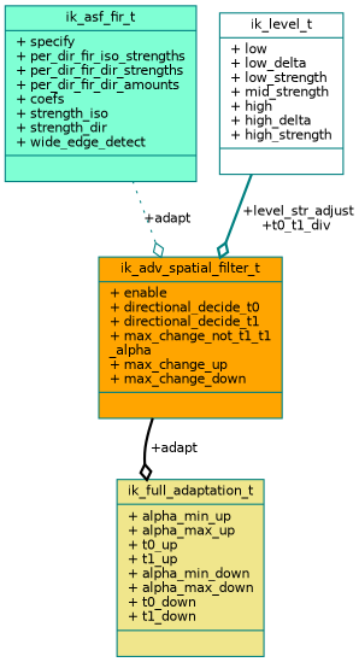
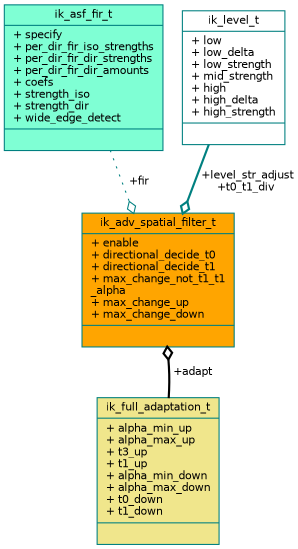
  digraph {
    node [color=teal fontname=Helvetica fontsize=10 shape=record style=filled]
    edge [arrowhead=odiamond color=teal fontname=Helvetica fontsize=10 labelfontname=Helvetica labelfontsize=10 style=bold]
    n1 [fillcolor=orange fontcolor=black height=0.2 label="{ik_adv_spatial_filter_t\n|+ enable\l+ directional_decide_t0\l+ directional_decide_t1\l+ max_change_not_t1_t1\l_alpha\l+ max_change_up\l+ max_change_down\l|}" width=0.4]
    n2 [fillcolor=aquamarine height=0.2 label="{ik_asf_fir_t\n|+ specify\l+ per_dir_fir_iso_strengths\l+ per_dir_fir_dir_strengths\l+ per_dir_fir_dir_amounts\l+ coefs\l+ strength_iso\l+ strength_dir\l+ wide_edge_detect\l|}" width=0.4]
-   n3 [fillcolor=khaki height=0.2 label="{ik_full_adaptation_t\n|+ alpha_min_up\l+ alpha_max_up\l+ t0_up\l+ t1_up\l+ alpha_min_down\l+ alpha_max_down\l+ t0_down\l+ t1_down\l|}" width=0.4]
+   n3 [fillcolor=khaki height=0.2 label="{ik_full_adaptation_t\n|+ alpha_min_up\l+ alpha_max_up\l+ t3_up\l+ t1_up\l+ alpha_min_down\l+ alpha_max_down\l+ t0_down\l+ t1_down\l|}" width=0.4]
    n4 [fillcolor=white height=0.2 label="{ik_level_t\n|+ low\l+ low_delta\l+ low_strength\l+ mid_strength\l+ high\l+ high_delta\l+ high_strength\l|}" width=0.4]
-   n2 -> n1 [label=" +adapt" style=dotted]
-   n1 -> n3 [color=black label=" +adapt"]
+   n2 -> n1 [label=" +fir" style=dotted]
+   n3 -> n1 [color=black label=" +adapt"]
    n4 -> n1 [label=" +level_str_adjust\n+t0_t1_div"]
  }
